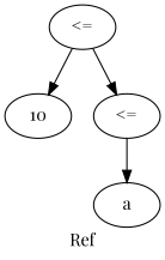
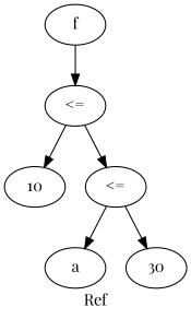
  digraph {
    fontname="Playfair Display"
    label=Ref
    node [fontname="Playfair Display"]
    edge [fontname="Playfair Display"]
+   n1 [label=f]
    n2 [label="<="]
    n3 [label=10]
    n4 [label="<="]
    n5 [label=a]
+   n6 [label=30]
+   n1 -> n2
    n2 -> n3
    n2 -> n4
    n4 -> n5
+   n4 -> n6
  }
